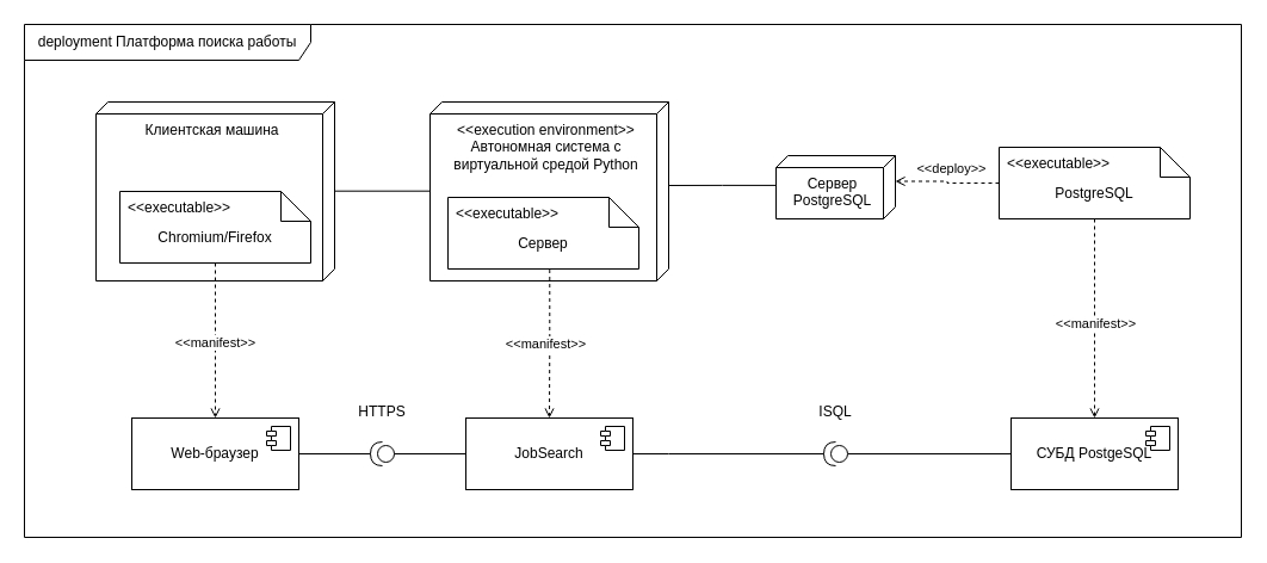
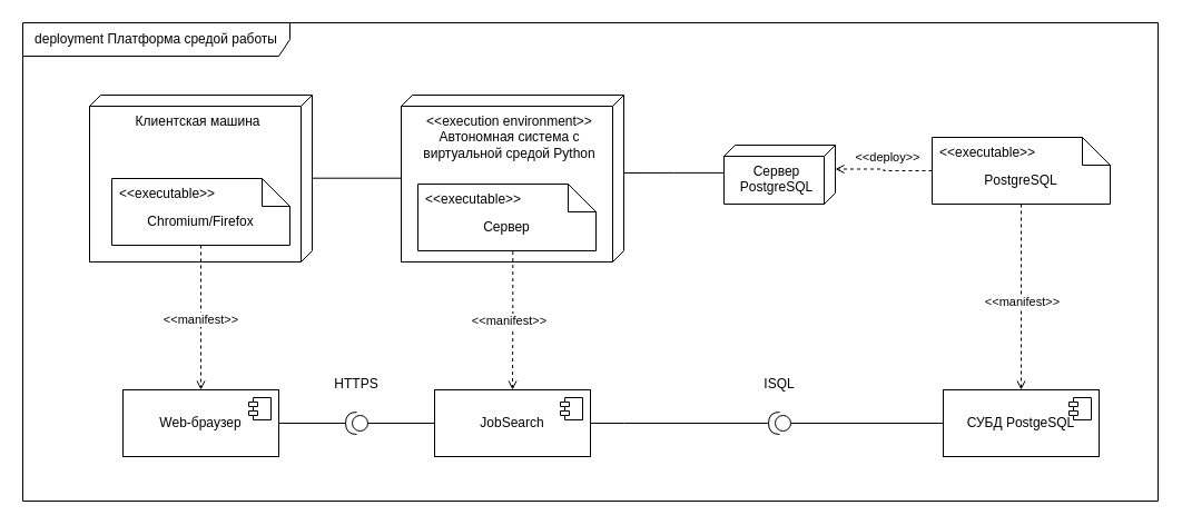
  <mxCell id="0" />
  <mxCell id="1" parent="0" />
  <mxCell id="2" value="" style="edgeStyle=orthogonalEdgeStyle;rounded=0;orthogonalLoop=1;jettySize=auto;html=1;dashed=1;endArrow=open;endFill=0;" parent="1" source="4" target="6" edge="1"><mxGeometry relative="1" as="geometry" /></mxCell>
  <mxCell id="3" value="&amp;lt;&amp;lt;manifest&amp;gt;&amp;gt;" style="edgeLabel;html=1;align=center;verticalAlign=middle;resizable=0;points=[];" parent="2" vertex="1" connectable="0"><mxGeometry x="0.067" relative="1" as="geometry"><mxPoint y="-2" as="offset" /></mxGeometry></mxCell>
  <mxCell id="4" value="PostgreSQL" style="shape=note2;boundedLbl=1;whiteSpace=wrap;html=1;size=25;verticalAlign=top;align=center;" parent="1" vertex="1"><mxGeometry x="837" y="123" width="160" height="60" as="geometry" /></mxCell>
  <mxCell id="5" value="&lt;&lt;executable&gt;&gt;" style="resizeWidth=1;part=1;strokeColor=none;fillColor=none;align=left;spacingLeft=5;" parent="4" vertex="1"><mxGeometry width="160" height="25" relative="1" as="geometry" /></mxCell>
  <mxCell id="6" value="СУБД PostgeSQL" style="html=1;dropTarget=0;whiteSpace=wrap;" parent="1" vertex="1"><mxGeometry x="847" y="350" width="140" height="60" as="geometry" /></mxCell>
  <mxCell id="7" value="" style="shape=module;jettyWidth=8;jettyHeight=4;" parent="6" vertex="1"><mxGeometry x="1" width="20" height="20" relative="1" as="geometry"><mxPoint x="-27" y="7" as="offset" /></mxGeometry></mxCell>
  <mxCell id="8" value="" style="edgeStyle=orthogonalEdgeStyle;rounded=0;orthogonalLoop=1;jettySize=auto;html=1;endArrow=none;endFill=0;entryX=0;entryY=0;entryDx=70;entryDy=0;entryPerimeter=0;exitX=0.47;exitY=1.002;exitDx=0;exitDy=0;exitPerimeter=0;" parent="1" source="9" target="12" edge="1"><mxGeometry relative="1" as="geometry" /></mxCell>
  <mxCell id="9" value="Сервер PostgreSQL" style="verticalAlign=top;align=center;shape=cube;size=10;direction=south;html=1;boundedLbl=1;spacingLeft=5;whiteSpace=wrap;" parent="1" vertex="1"><mxGeometry x="650" y="130" width="100" height="53" as="geometry" /></mxCell>
  <mxCell id="10" value="" style="edgeStyle=orthogonalEdgeStyle;rounded=0;orthogonalLoop=1;jettySize=auto;html=1;dashed=1;endArrow=open;endFill=0;exitX=0;exitY=0.5;exitDx=0;exitDy=0;exitPerimeter=0;entryX=0;entryY=0;entryDx=21.5;entryDy=0;entryPerimeter=0;" parent="1" source="4" target="9" edge="1"><mxGeometry relative="1" as="geometry"><mxPoint x="280" y="-250" as="sourcePoint" /><mxPoint x="400" y="-250" as="targetPoint" /></mxGeometry></mxCell>
  <mxCell id="11" value="&amp;lt;&amp;lt;deploy&amp;gt;&amp;gt;" style="edgeLabel;html=1;align=center;verticalAlign=middle;resizable=0;points=[];" parent="10" vertex="1" connectable="0"><mxGeometry x="0.067" relative="1" as="geometry"><mxPoint x="5" y="-11" as="offset" /></mxGeometry></mxCell>
  <mxCell id="12" value="&amp;lt;&amp;lt;execution environment&amp;gt;&amp;gt;&lt;br&gt;Автономная система с виртуальной средой Python" style="verticalAlign=top;align=center;shape=cube;size=10;direction=south;html=1;boundedLbl=1;spacingLeft=5;whiteSpace=wrap;" parent="1" vertex="1"><mxGeometry x="360" y="85" width="200" height="150" as="geometry" /></mxCell>
  <mxCell id="13" value="Сервер" style="shape=note2;boundedLbl=1;whiteSpace=wrap;html=1;size=25;verticalAlign=top;align=center;" parent="1" vertex="1"><mxGeometry x="375" y="165" width="160" height="60" as="geometry" /></mxCell>
  <mxCell id="14" value="&lt;&lt;executable&gt;&gt;" style="resizeWidth=1;part=1;strokeColor=none;fillColor=none;align=left;spacingLeft=5;" parent="13" vertex="1"><mxGeometry width="160" height="25" relative="1" as="geometry" /></mxCell>
  <mxCell id="15" value="JobSearch" style="html=1;dropTarget=0;whiteSpace=wrap;" parent="1" vertex="1"><mxGeometry x="390" y="350" width="140" height="60" as="geometry" /></mxCell>
  <mxCell id="16" value="" style="shape=module;jettyWidth=8;jettyHeight=4;" parent="15" vertex="1"><mxGeometry x="1" width="20" height="20" relative="1" as="geometry"><mxPoint x="-27" y="7" as="offset" /></mxGeometry></mxCell>
  <mxCell id="17" value="" style="edgeStyle=orthogonalEdgeStyle;rounded=0;orthogonalLoop=1;jettySize=auto;html=1;dashed=1;endArrow=open;endFill=0;exitX=0.533;exitY=1.009;exitDx=0;exitDy=0;exitPerimeter=0;entryX=0.5;entryY=0;entryDx=0;entryDy=0;" parent="1" source="13" target="15" edge="1"><mxGeometry relative="1" as="geometry"><mxPoint x="280" y="-250" as="sourcePoint" /><mxPoint x="400" y="-250" as="targetPoint" /></mxGeometry></mxCell>
  <mxCell id="18" value="&amp;lt;&amp;lt;manifest&amp;gt;&amp;gt;" style="edgeLabel;html=1;align=center;verticalAlign=middle;resizable=0;points=[];" parent="17" vertex="1" connectable="0"><mxGeometry x="0.067" relative="1" as="geometry"><mxPoint x="-4" y="-5" as="offset" /></mxGeometry></mxCell>
  <mxCell id="19" value="" style="edgeStyle=orthogonalEdgeStyle;rounded=0;orthogonalLoop=1;jettySize=auto;html=1;endArrow=none;endFill=0;exitX=0.498;exitY=-0.002;exitDx=0;exitDy=0;exitPerimeter=0;entryX=0.498;entryY=0.999;entryDx=0;entryDy=0;entryPerimeter=0;" parent="1" source="30" target="12" edge="1"><mxGeometry relative="1" as="geometry"><mxPoint x="195" y="-110" as="sourcePoint" /><mxPoint x="195" y="-70" as="targetPoint" /></mxGeometry></mxCell>
  <mxCell id="20" value="Web-браузер" style="html=1;dropTarget=0;whiteSpace=wrap;" parent="1" vertex="1"><mxGeometry x="110" y="350" width="140" height="60" as="geometry" /></mxCell>
  <mxCell id="21" value="" style="shape=module;jettyWidth=8;jettyHeight=4;" parent="20" vertex="1"><mxGeometry x="1" width="20" height="20" relative="1" as="geometry"><mxPoint x="-27" y="7" as="offset" /></mxGeometry></mxCell>
  <mxCell id="22" value="" style="edgeStyle=orthogonalEdgeStyle;rounded=0;orthogonalLoop=1;jettySize=auto;html=1;endArrow=none;endFill=0;entryX=1;entryY=0.5;entryDx=0;entryDy=0;exitX=1;exitY=0.5;exitDx=0;exitDy=0;exitPerimeter=0;" parent="1" source="23" target="20" edge="1"><mxGeometry relative="1" as="geometry"><Array as="points" /></mxGeometry></mxCell>
  <mxCell id="23" value="" style="shape=providedRequiredInterface;html=1;verticalLabelPosition=bottom;sketch=0;direction=south;rotation=90;" parent="1" vertex="1"><mxGeometry x="310" y="370" width="20" height="20" as="geometry" /></mxCell>
  <mxCell id="24" value="" style="edgeStyle=orthogonalEdgeStyle;rounded=0;orthogonalLoop=1;jettySize=auto;html=1;endArrow=none;endFill=0;exitX=0;exitY=0.5;exitDx=0;exitDy=0;entryX=0;entryY=0.5;entryDx=0;entryDy=0;entryPerimeter=0;" parent="1" source="15" target="23" edge="1"><mxGeometry relative="1" as="geometry"><mxPoint x="470" y="130" as="sourcePoint" /><mxPoint x="460" y="100" as="targetPoint" /></mxGeometry></mxCell>
  <mxCell id="25" value="" style="edgeStyle=orthogonalEdgeStyle;rounded=0;orthogonalLoop=1;jettySize=auto;html=1;endArrow=none;endFill=0;exitX=0;exitY=0.5;exitDx=0;exitDy=0;entryX=0;entryY=0.5;entryDx=0;entryDy=0;entryPerimeter=0;" parent="1" source="6" target="26" edge="1"><mxGeometry relative="1" as="geometry"><mxPoint x="470" y="83" as="sourcePoint" /><mxPoint x="470" y="-140" as="targetPoint" /></mxGeometry></mxCell>
  <mxCell id="26" value="" style="shape=providedRequiredInterface;html=1;verticalLabelPosition=bottom;sketch=0;direction=south;rotation=90;" parent="1" vertex="1"><mxGeometry x="690" y="370" width="20" height="20" as="geometry" /></mxCell>
  <mxCell id="27" value="" style="edgeStyle=orthogonalEdgeStyle;rounded=0;orthogonalLoop=1;jettySize=auto;html=1;endArrow=none;endFill=0;exitX=1;exitY=0.5;exitDx=0;exitDy=0;exitPerimeter=0;entryX=1;entryY=0.5;entryDx=0;entryDy=0;" parent="1" source="26" target="15" edge="1"><mxGeometry relative="1" as="geometry"><mxPoint x="470" y="140" as="sourcePoint" /><mxPoint x="470" y="173" as="targetPoint" /><Array as="points"><mxPoint x="560" y="380" /><mxPoint x="560" y="380" /></Array></mxGeometry></mxCell>
  <mxCell id="28" value="ISQL" style="text;html=1;strokeColor=none;fillColor=none;align=center;verticalAlign=middle;whiteSpace=wrap;rounded=0;" parent="1" vertex="1"><mxGeometry x="660" y="330" width="80" height="30" as="geometry" /></mxCell>
  <mxCell id="29" value="HTTPS" style="text;html=1;strokeColor=none;fillColor=none;align=center;verticalAlign=middle;whiteSpace=wrap;rounded=0;" parent="1" vertex="1"><mxGeometry x="280" y="330" width="80" height="30" as="geometry" /></mxCell>
  <mxCell id="30" value="Клиентская машина" style="verticalAlign=top;align=center;shape=cube;size=10;direction=south;html=1;boundedLbl=1;spacingLeft=5;whiteSpace=wrap;" parent="1" vertex="1"><mxGeometry x="80" y="85" width="200" height="150" as="geometry" /></mxCell>
  <mxCell id="31" style="edgeStyle=orthogonalEdgeStyle;rounded=0;orthogonalLoop=1;jettySize=auto;html=1;entryX=0.5;entryY=0;entryDx=0;entryDy=0;dashed=1;endArrow=open;endFill=0;" parent="1" source="33" target="20" edge="1"><mxGeometry relative="1" as="geometry" /></mxCell>
  <mxCell id="32" value="&amp;lt;&amp;lt;manifest&amp;gt;&amp;gt;" style="edgeLabel;html=1;align=center;verticalAlign=middle;resizable=0;points=[];" parent="31" vertex="1" connectable="0"><mxGeometry x="0.015" y="-1" relative="1" as="geometry"><mxPoint as="offset" /></mxGeometry></mxCell>
  <mxCell id="33" value="Chromium/Firefox" style="shape=note2;boundedLbl=1;whiteSpace=wrap;html=1;size=25;verticalAlign=top;align=center;" parent="1" vertex="1"><mxGeometry x="100" y="160" width="160" height="60" as="geometry" /></mxCell>
  <mxCell id="34" value="&lt;&lt;executable&gt;&gt;" style="resizeWidth=1;part=1;strokeColor=none;fillColor=none;align=left;spacingLeft=5;" parent="33" vertex="1"><mxGeometry width="160" height="25" relative="1" as="geometry" /></mxCell>
- <mxCell id="35" value="deployment Платформа поиска работы" style="shape=umlFrame;whiteSpace=wrap;html=1;pointerEvents=0;recursiveResize=0;container=1;collapsible=0;width=240;height=30;" parent="1" vertex="1"><mxGeometry x="20" y="20" width="1020" height="430" as="geometry" /></mxCell>
+ <mxCell id="35" value="deployment Платформа средой работы" style="shape=umlFrame;whiteSpace=wrap;html=1;pointerEvents=0;recursiveResize=0;container=1;collapsible=0;width=240;height=30;" parent="1" vertex="1"><mxGeometry x="20" y="20" width="1020" height="430" as="geometry" /></mxCell>
